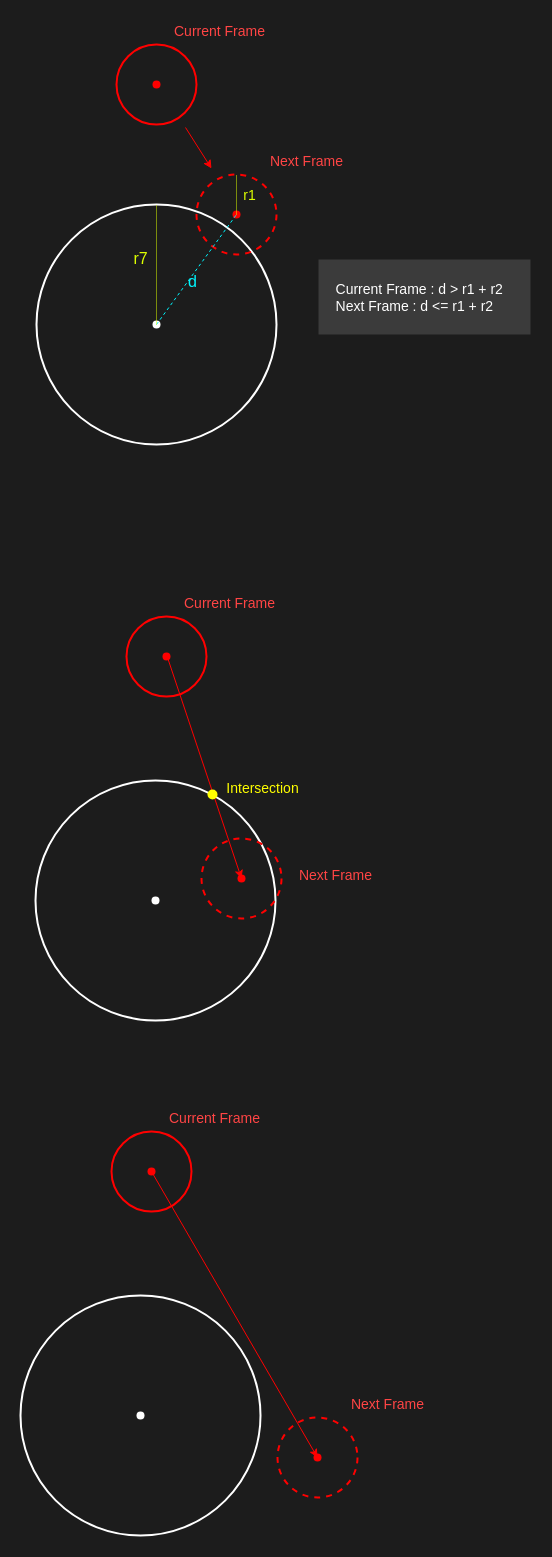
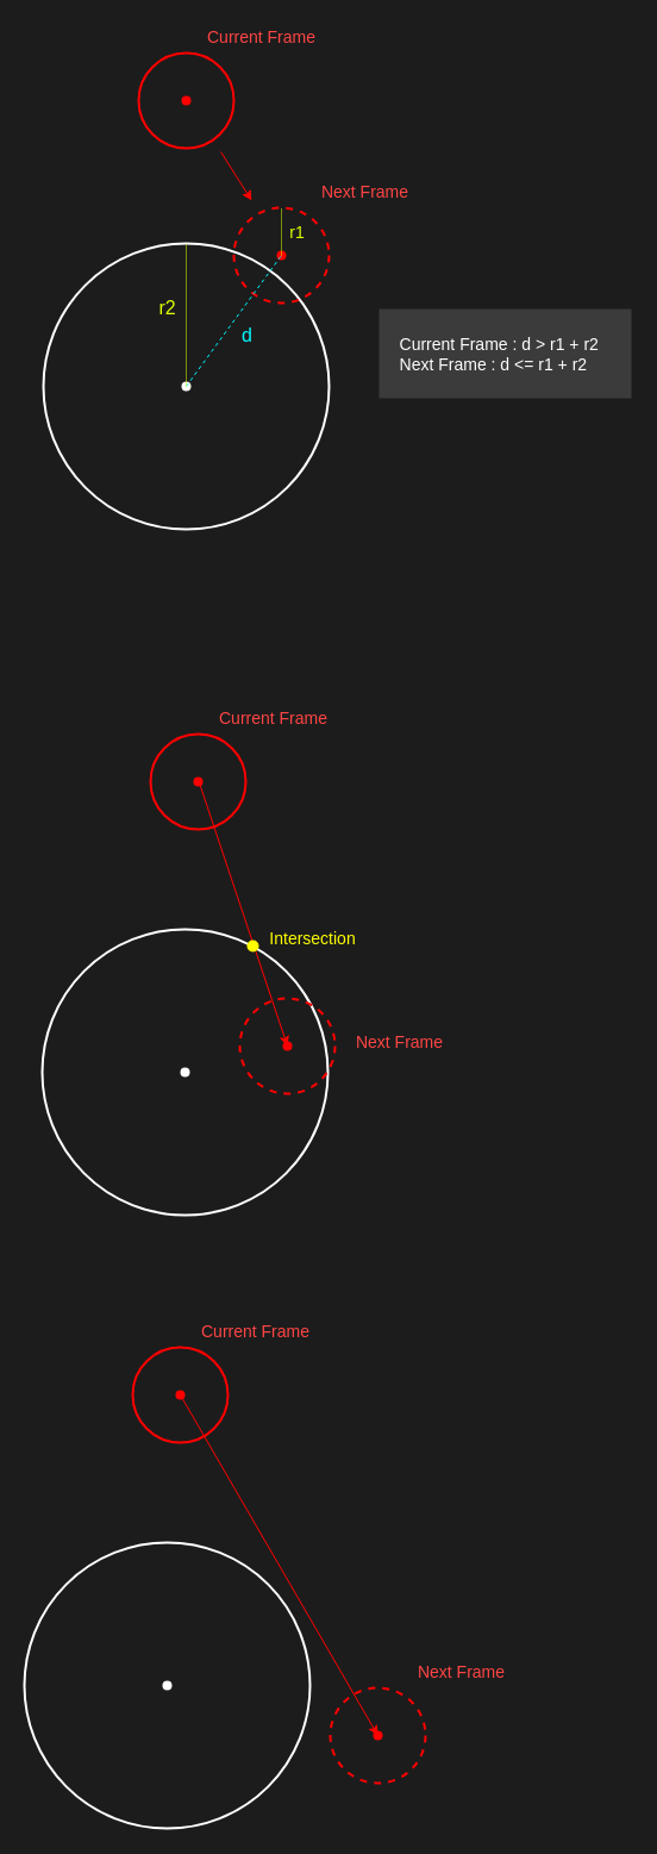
  <mxCell id="0" />
  <mxCell id="1" parent="0" />
  <mxCell id="2" value="" style="group" parent="1" vertex="1" connectable="0"><mxGeometry x="36" y="204" width="240" height="240" as="geometry" /></mxCell>
  <mxCell id="3" value="" style="ellipse;whiteSpace=wrap;html=1;aspect=fixed;fillColor=none;strokeColor=#FFFFFF;strokeWidth=2;" parent="2" vertex="1"><mxGeometry width="240" height="240" as="geometry" /></mxCell>
  <mxCell id="4" value="" style="shape=waypoint;sketch=0;fillStyle=solid;size=6;pointerEvents=1;points=[];fillColor=none;resizable=0;rotatable=0;perimeter=centerPerimeter;snapToPoint=1;strokeColor=#FFFFFF;strokeWidth=2;" parent="2" vertex="1"><mxGeometry x="100" y="100" width="40" height="40" as="geometry" /></mxCell>
  <mxCell id="5" value="" style="group" parent="2" vertex="1" connectable="0"><mxGeometry x="160" y="-30" width="80" height="80" as="geometry" /></mxCell>
  <mxCell id="6" value="" style="group;shadow=0;" parent="5" vertex="1" connectable="0"><mxGeometry width="80" height="80" as="geometry" /></mxCell>
  <mxCell id="7" value="" style="shape=waypoint;sketch=0;size=6;pointerEvents=1;points=[];fillColor=none;resizable=0;rotatable=0;perimeter=centerPerimeter;snapToPoint=1;strokeColor=#FF0000;strokeWidth=2;" parent="6" vertex="1"><mxGeometry x="20" y="20" width="40" height="40" as="geometry" /></mxCell>
  <mxCell id="8" value="" style="ellipse;whiteSpace=wrap;html=1;aspect=fixed;fillColor=none;strokeColor=#FF0000;strokeWidth=2;dashed=1;" parent="5" vertex="1"><mxGeometry width="80" height="80" as="geometry" /></mxCell>
  <mxCell id="9" style="rounded=0;orthogonalLoop=1;jettySize=auto;html=1;strokeColor=#00F7FF;endArrow=none;endFill=0;exitX=0.617;exitY=0.559;exitDx=0;exitDy=0;exitPerimeter=0;dashed=1;" parent="2" source="4" edge="1"><mxGeometry relative="1" as="geometry"><mxPoint x="200" y="10" as="targetPoint" /><mxPoint x="260" y="-80.0" as="sourcePoint" /></mxGeometry></mxCell>
  <mxCell id="10" style="rounded=0;orthogonalLoop=1;jettySize=auto;html=1;strokeColor=#DDFF00;endArrow=none;endFill=0;entryX=0.5;entryY=0;entryDx=0;entryDy=0;dashed=1;dashPattern=1 1;fontColor=#DDFF00;" parent="2" source="4" target="3" edge="1"><mxGeometry relative="1" as="geometry"><mxPoint x="380" y="140" as="targetPoint" /><mxPoint x="300" y="250" as="sourcePoint" /></mxGeometry></mxCell>
  <mxCell id="11" value="" style="group" parent="1" vertex="1" connectable="0"><mxGeometry x="116" y="44" width="80" height="80" as="geometry" /></mxCell>
  <mxCell id="12" value="" style="ellipse;whiteSpace=wrap;html=1;aspect=fixed;fillColor=none;strokeColor=#FF0000;strokeWidth=2;" parent="11" vertex="1"><mxGeometry width="80" height="80" as="geometry" /></mxCell>
  <mxCell id="13" value="" style="shape=waypoint;sketch=0;size=6;pointerEvents=1;points=[];fillColor=none;resizable=0;rotatable=0;perimeter=centerPerimeter;snapToPoint=1;strokeColor=#FF0000;strokeWidth=2;" parent="11" vertex="1"><mxGeometry x="20" y="20" width="40" height="40" as="geometry" /></mxCell>
  <mxCell id="14" style="rounded=0;orthogonalLoop=1;jettySize=auto;html=1;strokeColor=#FF0000;" parent="1" edge="1"><mxGeometry relative="1" as="geometry"><mxPoint x="211" y="168" as="targetPoint" /><mxPoint x="185" y="127" as="sourcePoint" /></mxGeometry></mxCell>
- <mxCell id="15" value="d" style="text;html=1;align=center;verticalAlign=middle;resizable=0;points=[];autosize=1;strokeColor=none;fillColor=none;fontSize=16;fontColor=#00F7FF;" parent="1" vertex="1"><mxGeometry x="172" y="271" width="40" height="20" as="geometry" /></mxCell>
- <mxCell id="16" value="r7" style="text;html=1;align=center;verticalAlign=middle;resizable=0;points=[];autosize=1;strokeColor=none;fillColor=none;fontSize=16;fontColor=#DDFF00;" parent="1" vertex="1"><mxGeometry x="120" y="248" width="40" height="20" as="geometry" /></mxCell>
+ <mxCell id="15" value="d" style="text;html=1;align=center;verticalAlign=middle;resizable=0;points=[];autosize=1;strokeColor=none;fillColor=none;fontSize=16;fontColor=#00F7FF;" parent="1" vertex="1"><mxGeometry x="187" y="271" width="40" height="20" as="geometry" /></mxCell>
+ <mxCell id="16" value="r2" style="text;html=1;align=center;verticalAlign=middle;resizable=0;points=[];autosize=1;strokeColor=none;fillColor=none;fontSize=16;fontColor=#DDFF00;" parent="1" vertex="1"><mxGeometry x="120" y="248" width="40" height="20" as="geometry" /></mxCell>
  <mxCell id="17" style="rounded=0;orthogonalLoop=1;jettySize=auto;html=1;strokeColor=#DDFF00;endArrow=none;endFill=0;entryX=0.5;entryY=0;entryDx=0;entryDy=0;dashed=1;dashPattern=1 1;fontColor=#DDFF00;" parent="1" target="8" edge="1"><mxGeometry relative="1" as="geometry"><mxPoint x="336" y="254" as="targetPoint" /><mxPoint x="236" y="214" as="sourcePoint" /></mxGeometry></mxCell>
  <mxCell id="18" value="r1" style="text;html=1;align=center;verticalAlign=middle;resizable=0;points=[];autosize=1;strokeColor=none;fillColor=none;fontSize=14;fontColor=#DDFF00;" parent="1" vertex="1"><mxGeometry x="229" y="185" width="40" height="20" as="geometry" /></mxCell>
  <mxCell id="19" value="&amp;nbsp; &amp;nbsp; Current Frame : d &amp;gt; r1 + r2&lt;br&gt;&amp;nbsp; &amp;nbsp; Next Frame : d &amp;lt;= r1 + r2" style="rounded=0;whiteSpace=wrap;html=1;shadow=0;dashed=1;labelBackgroundColor=none;fontSize=14;fontColor=#FFFFFF;strokeColor=none;strokeWidth=1;fillColor=#3B3B3B;align=left;" parent="1" vertex="1"><mxGeometry x="318" y="259" width="212" height="75" as="geometry" /></mxCell>
  <mxCell id="20" value="Current Frame" style="text;html=1;align=center;verticalAlign=middle;resizable=0;points=[];autosize=1;strokeColor=none;fillColor=none;fontSize=14;fontColor=#FF4545;" parent="1" vertex="1"><mxGeometry x="168" y="20" width="101" height="21" as="geometry" /></mxCell>
  <mxCell id="21" value="Next Frame" style="text;html=1;align=center;verticalAlign=middle;resizable=0;points=[];autosize=1;strokeColor=none;fillColor=none;fontSize=14;fontColor=#FF4545;" parent="1" vertex="1"><mxGeometry x="264" y="150" width="83" height="21" as="geometry" /></mxCell>
  <mxCell id="22" value="" style="group" vertex="1" connectable="0" parent="1"><mxGeometry x="126" y="616" width="80" height="80" as="geometry" /></mxCell>
  <mxCell id="23" value="" style="ellipse;whiteSpace=wrap;html=1;aspect=fixed;fillColor=none;strokeColor=#FF0000;strokeWidth=2;" vertex="1" parent="22"><mxGeometry width="80" height="80" as="geometry" /></mxCell>
  <mxCell id="24" value="" style="shape=waypoint;sketch=0;size=6;pointerEvents=1;points=[];fillColor=none;resizable=0;rotatable=0;perimeter=centerPerimeter;snapToPoint=1;strokeColor=#FF0000;strokeWidth=2;" vertex="1" parent="22"><mxGeometry x="20" y="20" width="40" height="40" as="geometry" /></mxCell>
  <mxCell id="25" style="rounded=0;orthogonalLoop=1;jettySize=auto;html=1;strokeColor=#FF0000;fontStyle=0" edge="1" parent="22" target="44"><mxGeometry x="-108" y="-66" as="geometry"><mxPoint x="86" y="177" as="targetPoint" /><mxPoint x="41" y="41" as="sourcePoint" /></mxGeometry></mxCell>
  <mxCell id="26" value="Current Frame" style="text;html=1;align=center;verticalAlign=middle;resizable=0;points=[];autosize=1;strokeColor=none;fillColor=none;fontSize=14;fontColor=#FF4545;" vertex="1" parent="1"><mxGeometry x="178" y="592" width="101" height="21" as="geometry" /></mxCell>
  <mxCell id="27" value="Next Frame" style="text;html=1;align=center;verticalAlign=middle;resizable=0;points=[];autosize=1;strokeColor=none;fillColor=none;fontSize=14;fontColor=#FF4545;container=0;fontStyle=0" vertex="1" parent="1"><mxGeometry x="293" y="864" width="83" height="21" as="geometry" /></mxCell>
  <mxCell id="28" value="" style="group" vertex="1" connectable="0" parent="1"><mxGeometry x="20" y="1295" width="240" height="240" as="geometry" /></mxCell>
  <mxCell id="29" value="" style="ellipse;whiteSpace=wrap;html=1;aspect=fixed;fillColor=none;strokeColor=#FFFFFF;strokeWidth=2;" vertex="1" parent="28"><mxGeometry width="240" height="240" as="geometry" /></mxCell>
  <mxCell id="30" value="" style="shape=waypoint;sketch=0;fillStyle=solid;size=6;pointerEvents=1;points=[];fillColor=none;resizable=0;rotatable=0;perimeter=centerPerimeter;snapToPoint=1;strokeColor=#FFFFFF;strokeWidth=2;" vertex="1" parent="28"><mxGeometry x="100" y="100" width="40" height="40" as="geometry" /></mxCell>
  <mxCell id="31" value="" style="group" vertex="1" connectable="0" parent="28"><mxGeometry x="257" y="122" width="80" height="80" as="geometry" /></mxCell>
  <mxCell id="32" value="" style="ellipse;whiteSpace=wrap;html=1;aspect=fixed;fillColor=none;strokeColor=#FF0000;strokeWidth=2;dashed=1;container=0;fontStyle=0" vertex="1" parent="31"><mxGeometry width="80" height="80" as="geometry" /></mxCell>
  <mxCell id="33" value="" style="shape=waypoint;sketch=0;size=6;pointerEvents=1;points=[];fillColor=none;resizable=0;rotatable=0;perimeter=centerPerimeter;snapToPoint=1;strokeColor=#FF0000;strokeWidth=2;container=0;fontStyle=0" vertex="1" parent="31"><mxGeometry x="20" y="20" width="40" height="40" as="geometry" /></mxCell>
  <mxCell id="34" value="" style="group" vertex="1" connectable="0" parent="1"><mxGeometry x="111" y="1131" width="80" height="80" as="geometry" /></mxCell>
  <mxCell id="35" value="" style="ellipse;whiteSpace=wrap;html=1;aspect=fixed;fillColor=none;strokeColor=#FF0000;strokeWidth=2;" vertex="1" parent="34"><mxGeometry width="80" height="80" as="geometry" /></mxCell>
  <mxCell id="36" value="" style="shape=waypoint;sketch=0;size=6;pointerEvents=1;points=[];fillColor=none;resizable=0;rotatable=0;perimeter=centerPerimeter;snapToPoint=1;strokeColor=#FF0000;strokeWidth=2;" vertex="1" parent="34"><mxGeometry x="20" y="20" width="40" height="40" as="geometry" /></mxCell>
  <mxCell id="37" style="rounded=0;orthogonalLoop=1;jettySize=auto;html=1;strokeColor=#FF0000;fontStyle=0" edge="1" parent="1" source="36" target="33"><mxGeometry x="236" y="1228" as="geometry"><mxPoint x="291" y="1415" as="targetPoint" /><mxPoint x="181" y="1219" as="sourcePoint" /></mxGeometry></mxCell>
  <mxCell id="38" value="Current Frame" style="text;html=1;align=center;verticalAlign=middle;resizable=0;points=[];autosize=1;strokeColor=none;fillColor=none;fontSize=14;fontColor=#FF4545;" vertex="1" parent="1"><mxGeometry x="163" y="1107" width="101" height="21" as="geometry" /></mxCell>
  <mxCell id="39" value="Next Frame" style="text;html=1;align=center;verticalAlign=middle;resizable=0;points=[];autosize=1;strokeColor=none;fillColor=none;fontSize=14;fontColor=#FF4545;container=0;fontStyle=0" vertex="1" parent="1"><mxGeometry x="345" y="1393" width="83" height="21" as="geometry" /></mxCell>
  <mxCell id="40" value="" style="ellipse;whiteSpace=wrap;html=1;aspect=fixed;fillColor=none;strokeColor=#FFFFFF;strokeWidth=2;" vertex="1" parent="1"><mxGeometry x="35" y="780" width="240" height="240" as="geometry" /></mxCell>
  <mxCell id="41" value="" style="shape=waypoint;sketch=0;fillStyle=solid;size=6;pointerEvents=1;points=[];fillColor=none;resizable=0;rotatable=0;perimeter=centerPerimeter;snapToPoint=1;strokeColor=#FFFFFF;strokeWidth=2;" vertex="1" parent="1"><mxGeometry x="135" y="880" width="40" height="40" as="geometry" /></mxCell>
  <mxCell id="42" value="" style="group" vertex="1" connectable="0" parent="1"><mxGeometry x="201" y="838" width="80" height="80" as="geometry" /></mxCell>
  <mxCell id="43" value="" style="ellipse;whiteSpace=wrap;html=1;aspect=fixed;fillColor=none;strokeColor=#FF0000;strokeWidth=2;dashed=1;container=0;fontStyle=0" vertex="1" parent="42"><mxGeometry width="80" height="80" as="geometry" /></mxCell>
  <mxCell id="44" value="" style="shape=waypoint;sketch=0;size=6;pointerEvents=1;points=[];fillColor=none;resizable=0;rotatable=0;perimeter=centerPerimeter;snapToPoint=1;strokeColor=#FF0000;strokeWidth=2;container=0;fontStyle=0" vertex="1" parent="42"><mxGeometry x="20" y="20" width="40" height="40" as="geometry" /></mxCell>
  <mxCell id="45" value="" style="shape=waypoint;sketch=0;size=6;pointerEvents=1;points=[];fillColor=none;resizable=0;rotatable=0;perimeter=centerPerimeter;snapToPoint=1;fontColor=#FFFF00;strokeColor=#FFFF00;strokeWidth=3;" vertex="1" parent="1"><mxGeometry x="192" y="774" width="40" height="40" as="geometry" /></mxCell>
  <mxCell id="46" value="Intersection" style="text;html=1;align=center;verticalAlign=middle;resizable=0;points=[];autosize=1;strokeColor=none;fillColor=none;fontSize=14;fontColor=#FFFF00;container=0;fontStyle=0;" vertex="1" parent="1"><mxGeometry x="221" y="777" width="82" height="21" as="geometry" /></mxCell>
